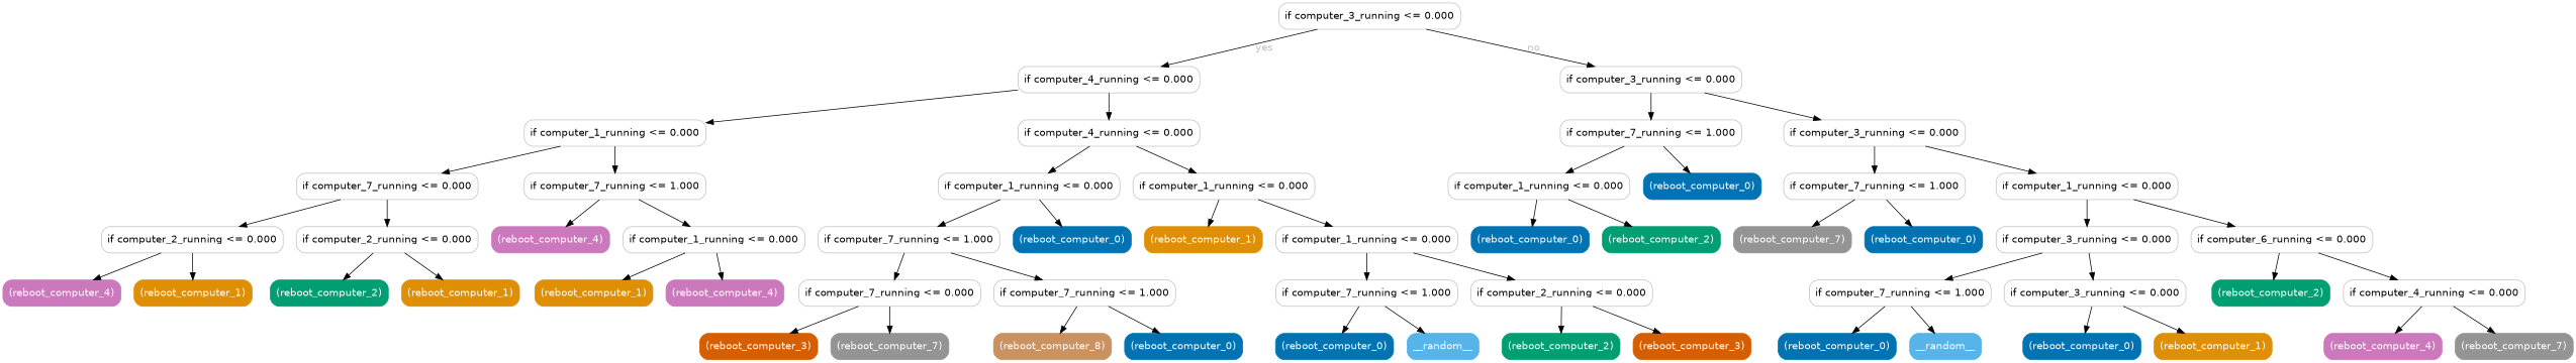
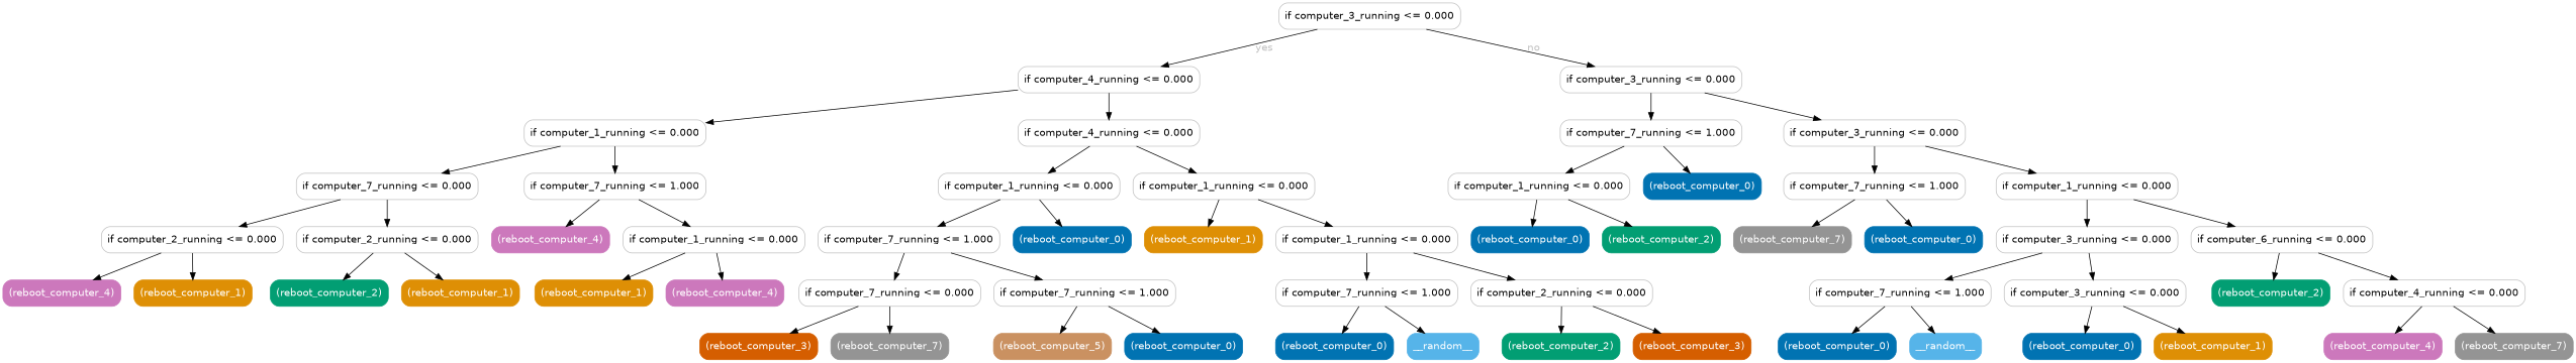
  digraph {
    node [color=gray fillcolor=white fontname=helvetica shape=box style="filled, rounded" fontcolor=white]
    edge [fontcolor=gray fontname=helvetica]
    n1 [height=0.5 label="if computer_3_running <= 0.000" width=3.4444 fontcolor=""]
    n2 [height=0.5 label="if computer_4_running <= 0.000" width=3.4444 fontcolor=""]
    n3 [height=0.5 label="if computer_3_running <= 0.000" width=3.4444 fontcolor=""]
    n4 [height=0.5 label="if computer_1_running <= 0.000" width=3.4444 fontcolor=""]
    n5 [height=0.5 label="if computer_4_running <= 0.000" width=3.4444 fontcolor=""]
    n6 [height=0.5 label="if computer_7_running <= 1.000" width=3.4444 fontcolor=""]
    n7 [height=0.5 label="if computer_3_running <= 0.000" width=3.4444 fontcolor=""]
    n8 [height=0.5 label="if computer_7_running <= 0.000" width=3.4444 fontcolor=""]
    n9 [height=0.5 label="if computer_7_running <= 1.000" width=3.4444 fontcolor=""]
    n10 [height=0.5 label="if computer_1_running <= 0.000" width=3.4444 fontcolor=""]
    n11 [height=0.5 label="if computer_1_running <= 0.000" width=3.4444 fontcolor=""]
    n12 [height=0.5 label="if computer_2_running <= 0.000" width=3.4444 fontcolor=""]
    n13 [height=0.5 label="if computer_2_running <= 0.000" width=3.4444 fontcolor=""]
    n14 [color="#cc78bc" fillcolor="#cc78bc" height=0.5 label="(reboot_computer_4)" width=2.2361]
    n15 [height=0.5 label="if computer_1_running <= 0.000" width=3.4444 fontcolor=""]
    n16 [color="#cc78bc" fillcolor="#cc78bc" height=0.5 label="(reboot_computer_4)" width=2.2361]
    n17 [color="#de8f05" fillcolor="#de8f05" height=0.5 label="(reboot_computer_1)" width=2.2361]
    n18 [color="#029e73" fillcolor="#029e73" height=0.5 label="(reboot_computer_2)" width=2.2361]
    n19 [color="#de8f05" fillcolor="#de8f05" height=0.5 label="(reboot_computer_1)" width=2.2361]
    n20 [color="#de8f05" fillcolor="#de8f05" height=0.5 label="(reboot_computer_1)" width=2.2361]
    n21 [color="#cc78bc" fillcolor="#cc78bc" height=0.5 label="(reboot_computer_4)" width=2.2361]
    n22 [height=0.5 label="if computer_7_running <= 1.000" width=3.4444 fontcolor=""]
    n23 [color="#0173b2" fillcolor="#0173b2" height=0.5 label="(reboot_computer_0)" width=2.2361]
    n24 [color="#de8f05" fillcolor="#de8f05" height=0.5 label="(reboot_computer_1)" width=2.2361]
    n25 [height=0.5 label="if computer_1_running <= 0.000" width=3.4444 fontcolor=""]
    n26 [height=0.5 label="if computer_7_running <= 0.000" width=3.4444 fontcolor=""]
    n27 [height=0.5 label="if computer_7_running <= 1.000" width=3.4444 fontcolor=""]
    n28 [color="#d55e00" fillcolor="#d55e00" height=0.5 label="(reboot_computer_3)" width=2.2361]
    n29 [color="#949494" fillcolor="#949494" height=0.5 label="(reboot_computer_7)" width=2.2361]
-   n30 [color="#ca9161" fillcolor="#ca9161" height=0.5 label="(reboot_computer_8)" width=2.2361]
+   n30 [color="#ca9161" fillcolor="#ca9161" height=0.5 label="(reboot_computer_5)" width=2.2361]
    n31 [color="#0173b2" fillcolor="#0173b2" height=0.5 label="(reboot_computer_0)" width=2.2361]
    n32 [height=0.5 label="if computer_7_running <= 1.000" width=3.4444 fontcolor=""]
    n33 [height=0.5 label="if computer_2_running <= 0.000" width=3.4444 fontcolor=""]
    n34 [color="#0173b2" fillcolor="#0173b2" height=0.5 label="(reboot_computer_0)" width=2.2361]
    n35 [color="#56b4e9" fillcolor="#56b4e9" height=0.5 label=__random__ width=1.3611]
    n36 [color="#029e73" fillcolor="#029e73" height=0.5 label="(reboot_computer_2)" width=2.2361]
    n37 [color="#d55e00" fillcolor="#d55e00" height=0.5 label="(reboot_computer_3)" width=2.2361]
    n38 [height=0.5 label="if computer_1_running <= 0.000" width=3.4444 fontcolor=""]
    n39 [color="#0173b2" fillcolor="#0173b2" height=0.5 label="(reboot_computer_0)" width=2.2361]
    n40 [height=0.5 label="if computer_7_running <= 1.000" width=3.4444 fontcolor=""]
    n41 [height=0.5 label="if computer_1_running <= 0.000" width=3.4444 fontcolor=""]
    n42 [color="#0173b2" fillcolor="#0173b2" height=0.5 label="(reboot_computer_0)" width=2.2361]
    n43 [color="#029e73" fillcolor="#029e73" height=0.5 label="(reboot_computer_2)" width=2.2361]
    n44 [color="#949494" fillcolor="#949494" height=0.5 label="(reboot_computer_7)" width=2.2361]
    n45 [color="#0173b2" fillcolor="#0173b2" height=0.5 label="(reboot_computer_0)" width=2.2361]
    n46 [height=0.5 label="if computer_3_running <= 0.000" width=3.4444 fontcolor=""]
    n47 [height=0.5 label="if computer_6_running <= 0.000" width=3.4444 fontcolor=""]
    n48 [height=0.5 label="if computer_7_running <= 1.000" width=3.4444 fontcolor=""]
    n49 [height=0.5 label="if computer_3_running <= 0.000" width=3.4444 fontcolor=""]
    n50 [color="#029e73" fillcolor="#029e73" height=0.5 label="(reboot_computer_2)" width=2.2361]
    n51 [height=0.5 label="if computer_4_running <= 0.000" width=3.4444 fontcolor=""]
    n52 [color="#0173b2" fillcolor="#0173b2" height=0.5 label="(reboot_computer_0)" width=2.2361]
    n53 [color="#56b4e9" fillcolor="#56b4e9" height=0.5 label=__random__ width=1.3611]
    n54 [color="#0173b2" fillcolor="#0173b2" height=0.5 label="(reboot_computer_0)" width=2.2361]
    n55 [color="#de8f05" fillcolor="#de8f05" height=0.5 label="(reboot_computer_1)" width=2.2361]
    n56 [color="#cc78bc" fillcolor="#cc78bc" height=0.5 label="(reboot_computer_4)" width=2.2361]
    n57 [color="#949494" fillcolor="#949494" height=0.5 label="(reboot_computer_7)" width=2.2361]
    n1 -> n2 [label=yes]
    n1 -> n3 [label=no]
    n2 -> n4
    n2 -> n5
    n3 -> n6
    n3 -> n7
    n4 -> n8
    n4 -> n9
    n5 -> n10
    n5 -> n11
    n6 -> n38
    n6 -> n39
    n7 -> n40
    n7 -> n41
    n8 -> n12
    n8 -> n13
    n9 -> n14
    n9 -> n15
    n10 -> n22
    n10 -> n23
    n11 -> n24
    n11 -> n25
    n12 -> n16
    n12 -> n17
    n13 -> n18
    n13 -> n19
    n15 -> n20
    n15 -> n21
    n22 -> n26
    n22 -> n27
    n25 -> n32
    n25 -> n33
    n26 -> n28
    n26 -> n29
    n27 -> n30
    n27 -> n31
    n32 -> n34
    n32 -> n35
    n33 -> n36
    n33 -> n37
    n38 -> n42
    n38 -> n43
    n40 -> n44
    n40 -> n45
    n41 -> n46
    n41 -> n47
    n46 -> n48
    n46 -> n49
    n47 -> n50
    n47 -> n51
    n48 -> n52
    n48 -> n53
    n49 -> n54
    n49 -> n55
    n51 -> n56
    n51 -> n57
  }
